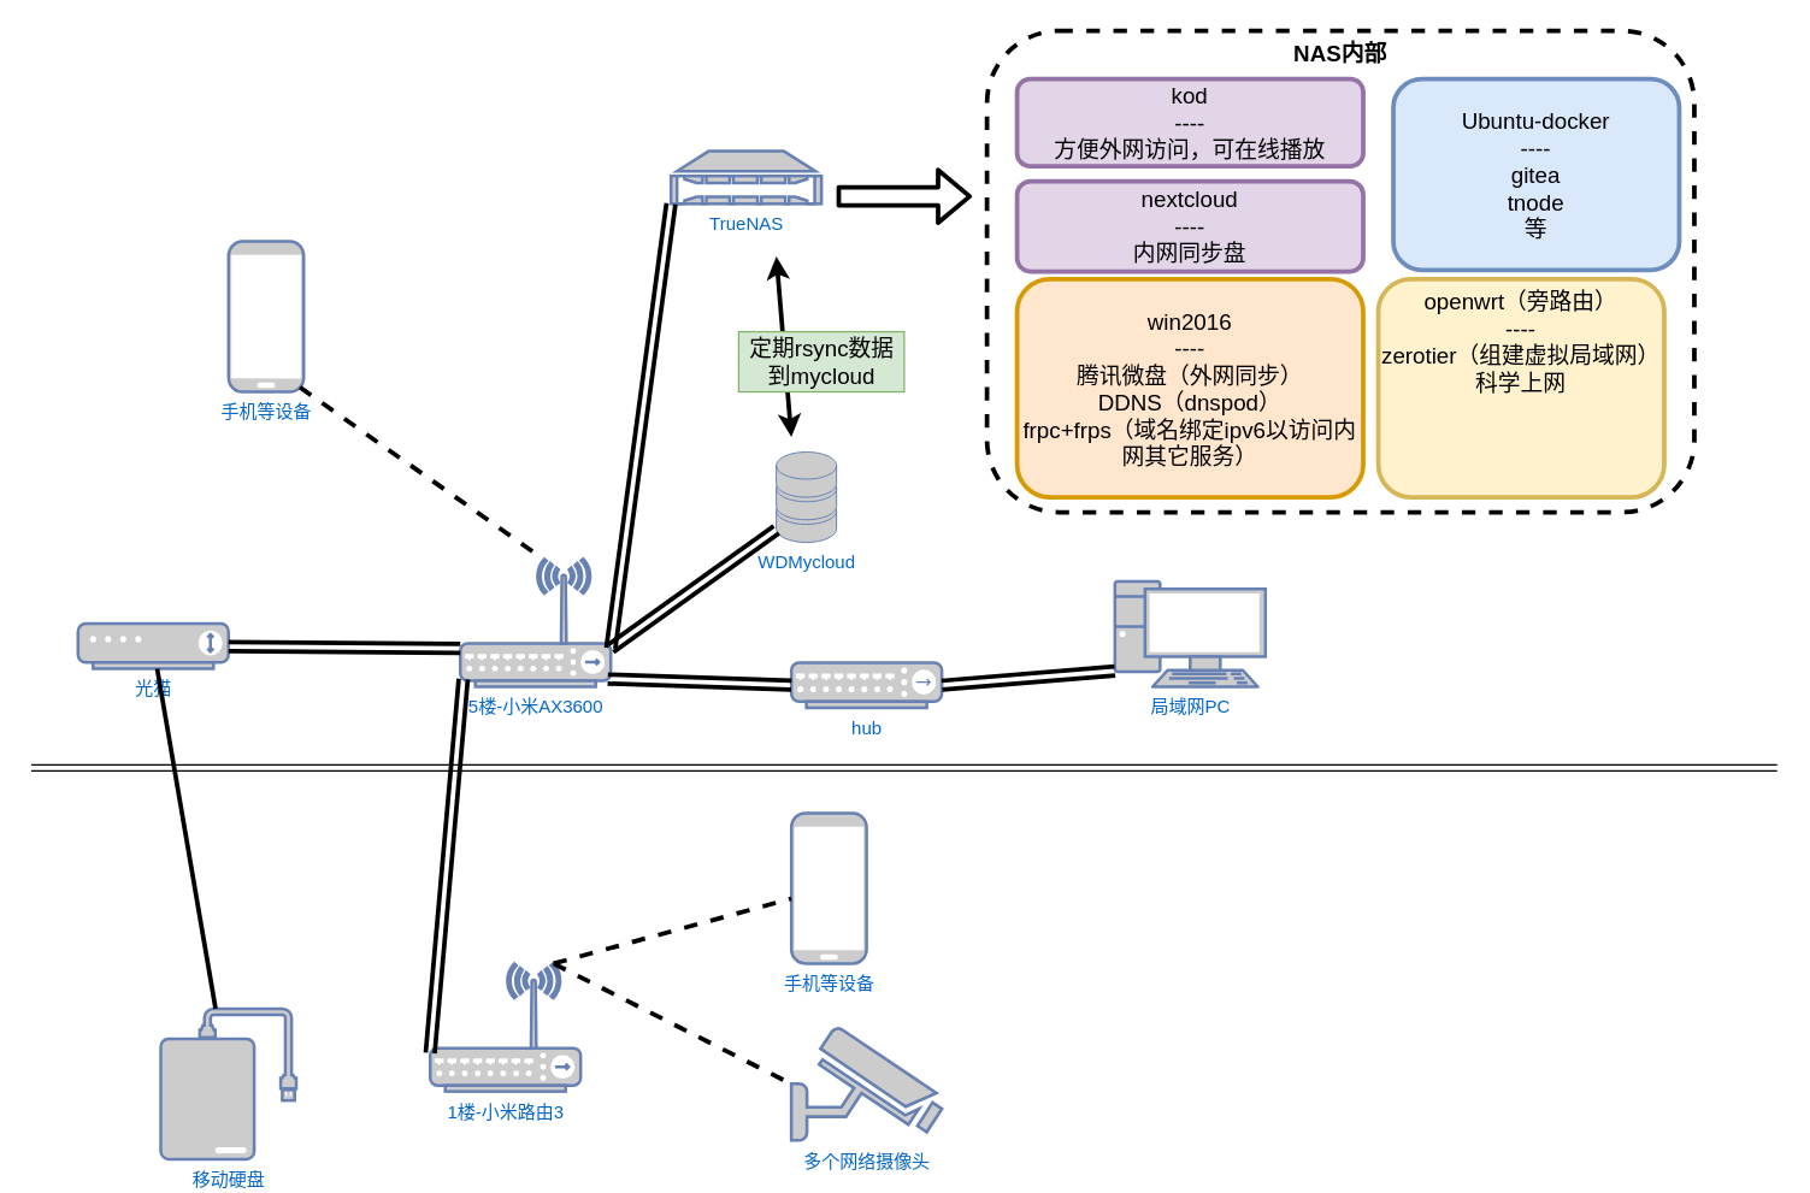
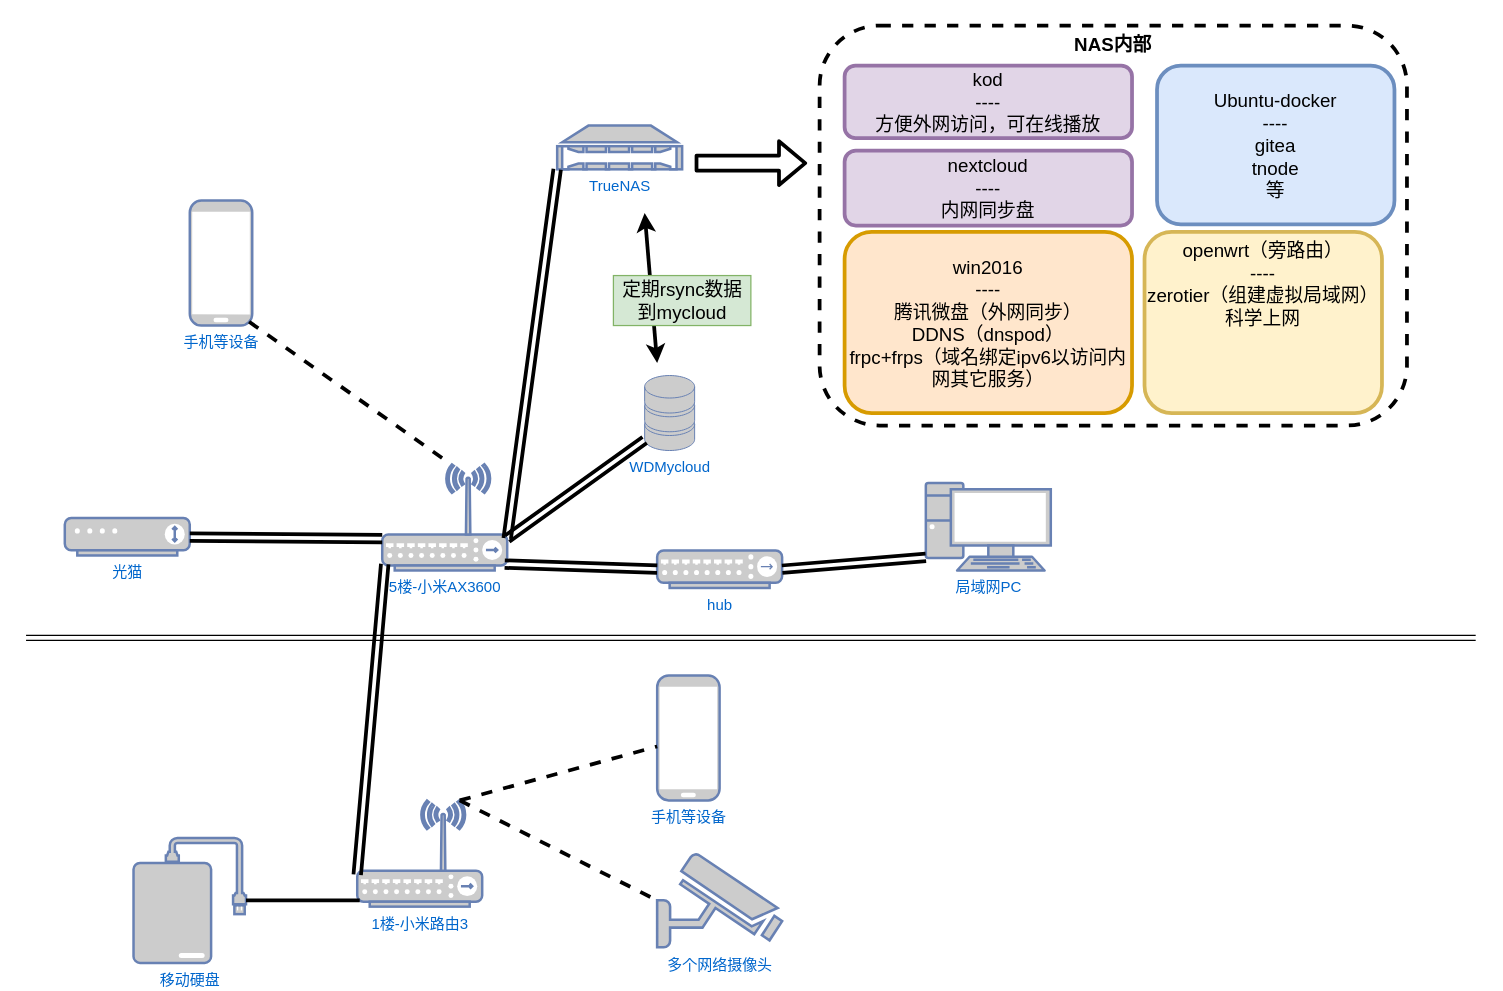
  <mxCell id="0" />
  <mxCell id="1" parent="0" />
  <mxCell id="2" value="光猫" style="fontColor=#0066CC;verticalAlign=top;verticalLabelPosition=bottom;labelPosition=center;align=center;html=1;outlineConnect=0;fillColor=#CCCCCC;strokeColor=#6881B3;gradientColor=none;gradientDirection=north;strokeWidth=2;shape=mxgraph.networks.modem;" vertex="1" parent="1"><mxGeometry x="51" y="414" width="100" height="30" as="geometry" /></mxCell>
  <mxCell id="3" value="5楼-小米AX3600" style="fontColor=#0066CC;verticalAlign=top;verticalLabelPosition=bottom;labelPosition=center;align=center;html=1;outlineConnect=0;fillColor=#CCCCCC;strokeColor=#6881B3;gradientColor=none;gradientDirection=north;strokeWidth=2;shape=mxgraph.networks.wireless_hub;" vertex="1" parent="1"><mxGeometry x="305" y="371" width="100" height="85" as="geometry" /></mxCell>
  <mxCell id="4" value="1楼-小米路由3" style="fontColor=#0066CC;verticalAlign=top;verticalLabelPosition=bottom;labelPosition=center;align=center;html=1;outlineConnect=0;fillColor=#CCCCCC;strokeColor=#6881B3;gradientColor=none;gradientDirection=north;strokeWidth=2;shape=mxgraph.networks.wireless_hub;" vertex="1" parent="1"><mxGeometry x="285" y="640" width="100" height="85" as="geometry" /></mxCell>
  <mxCell id="5" value="hub" style="fontColor=#0066CC;verticalAlign=top;verticalLabelPosition=bottom;labelPosition=center;align=center;html=1;outlineConnect=0;fillColor=#CCCCCC;strokeColor=#6881B3;gradientColor=none;gradientDirection=north;strokeWidth=2;shape=mxgraph.networks.hub;" vertex="1" parent="1"><mxGeometry x="525" y="440" width="100" height="30" as="geometry" /></mxCell>
  <mxCell id="6" value="局域网PC" style="fontColor=#0066CC;verticalAlign=top;verticalLabelPosition=bottom;labelPosition=center;align=center;html=1;outlineConnect=0;fillColor=#CCCCCC;strokeColor=#6881B3;gradientColor=none;gradientDirection=north;strokeWidth=2;shape=mxgraph.networks.pc;" vertex="1" parent="1"><mxGeometry x="740" y="386" width="100" height="70" as="geometry" /></mxCell>
  <mxCell id="7" value="手机等设备" style="fontColor=#0066CC;verticalAlign=top;verticalLabelPosition=bottom;labelPosition=center;align=center;html=1;outlineConnect=0;fillColor=#CCCCCC;strokeColor=#6881B3;gradientColor=none;gradientDirection=north;strokeWidth=2;shape=mxgraph.networks.mobile;" vertex="1" parent="1"><mxGeometry x="151" y="160" width="50" height="100" as="geometry" /></mxCell>
  <mxCell id="8" value="手机等设备" style="fontColor=#0066CC;verticalAlign=top;verticalLabelPosition=bottom;labelPosition=center;align=center;html=1;outlineConnect=0;fillColor=#CCCCCC;strokeColor=#6881B3;gradientColor=none;gradientDirection=north;strokeWidth=2;shape=mxgraph.networks.mobile;" vertex="1" parent="1"><mxGeometry x="525" y="540" width="50" height="100" as="geometry" /></mxCell>
  <mxCell id="9" value="移动硬盘" style="fontColor=#0066CC;verticalAlign=top;verticalLabelPosition=bottom;labelPosition=center;align=center;html=1;outlineConnect=0;fillColor=#CCCCCC;strokeColor=#6881B3;gradientColor=none;gradientDirection=north;strokeWidth=2;shape=mxgraph.networks.external_storage;" vertex="1" parent="1"><mxGeometry x="106" y="670" width="90" height="100" as="geometry" /></mxCell>
  <mxCell id="10" value="TrueNAS" style="fontColor=#0066CC;verticalAlign=top;verticalLabelPosition=bottom;labelPosition=center;align=center;html=1;outlineConnect=0;fillColor=#CCCCCC;strokeColor=#6881B3;gradientColor=none;gradientDirection=north;strokeWidth=2;shape=mxgraph.networks.nas_filer;" vertex="1" parent="1"><mxGeometry x="445" y="100" width="100" height="35" as="geometry" /></mxCell>
  <mxCell id="11" value="" style="shape=link;html=1;" edge="1" parent="1"><mxGeometry width="50" height="50" relative="1" as="geometry"><mxPoint x="20" y="510" as="sourcePoint" /><mxPoint x="1180" y="510" as="targetPoint" /></mxGeometry></mxCell>
  <mxCell id="12" value="" style="shape=link;html=1;strokeWidth=3;entryX=0;entryY=0.7;entryDx=0;entryDy=0;entryPerimeter=0;" edge="1" parent="1" source="2" target="3"><mxGeometry width="50" height="50" relative="1" as="geometry"><mxPoint x="215" y="440" as="sourcePoint" /><mxPoint x="265" y="390" as="targetPoint" /></mxGeometry></mxCell>
  <mxCell id="13" value="" style="shape=link;html=1;strokeWidth=3;entryX=0.02;entryY=0.94;entryDx=0;entryDy=0;entryPerimeter=0;exitX=0;exitY=0.7;exitDx=0;exitDy=0;exitPerimeter=0;" edge="1" parent="1" source="4" target="3"><mxGeometry width="50" height="50" relative="1" as="geometry"><mxPoint x="265" y="570" as="sourcePoint" /><mxPoint x="315" y="520" as="targetPoint" /></mxGeometry></mxCell>
  <mxCell id="14" value="" style="shape=link;html=1;strokeWidth=3;entryX=0;entryY=0.5;entryDx=0;entryDy=0;entryPerimeter=0;exitX=0.98;exitY=0.94;exitDx=0;exitDy=0;exitPerimeter=0;" edge="1" parent="1" source="3" target="5"><mxGeometry width="50" height="50" relative="1" as="geometry"><mxPoint x="425" y="450" as="sourcePoint" /><mxPoint x="475" y="400" as="targetPoint" /></mxGeometry></mxCell>
  <mxCell id="15" value="" style="shape=link;html=1;strokeWidth=3;entryX=0;entryY=1;entryDx=0;entryDy=0;entryPerimeter=0;exitX=1;exitY=0.7;exitDx=0;exitDy=0;exitPerimeter=0;" edge="1" parent="1" source="3" target="10"><mxGeometry width="50" height="50" relative="1" as="geometry"><mxPoint x="435" y="400" as="sourcePoint" /><mxPoint x="485" y="350" as="targetPoint" /></mxGeometry></mxCell>
  <mxCell id="16" value="" style="endArrow=none;dashed=1;html=1;strokeWidth=3;entryX=0.55;entryY=0;entryDx=0;entryDy=0;entryPerimeter=0;exitX=0.95;exitY=0.97;exitDx=0;exitDy=0;exitPerimeter=0;" edge="1" parent="1" source="7" target="3"><mxGeometry width="50" height="50" relative="1" as="geometry"><mxPoint x="295" y="350" as="sourcePoint" /><mxPoint x="345" y="300" as="targetPoint" /></mxGeometry></mxCell>
  <mxCell id="17" value="" style="shape=link;html=1;strokeWidth=3;entryX=0;entryY=0.85;entryDx=0;entryDy=0;entryPerimeter=0;exitX=1;exitY=0.5;exitDx=0;exitDy=0;exitPerimeter=0;" edge="1" parent="1" source="5" target="6"><mxGeometry width="50" height="50" relative="1" as="geometry"><mxPoint x="655" y="450" as="sourcePoint" /><mxPoint x="705" y="400" as="targetPoint" /></mxGeometry></mxCell>
- <mxCell id="18" value="" style="endArrow=none;html=1;strokeWidth=3;" edge="1" parent="1" source="9" target="2"><mxGeometry width="50" height="50" relative="1" as="geometry"><mxPoint x="225" y="670" as="sourcePoint" /><mxPoint x="275" y="620" as="targetPoint" /></mxGeometry></mxCell>
+ <mxCell id="18" value="" style="endArrow=none;html=1;strokeWidth=3;entryX=0.02;entryY=0.94;entryDx=0;entryDy=0;entryPerimeter=0;" edge="1" parent="1" source="9" target="4"><mxGeometry width="50" height="50" relative="1" as="geometry"><mxPoint x="225" y="670" as="sourcePoint" /><mxPoint x="275" y="620" as="targetPoint" /></mxGeometry></mxCell>
  <mxCell id="19" value="" style="endArrow=none;dashed=1;html=1;strokeWidth=3;exitX=0.82;exitY=0;exitDx=0;exitDy=0;exitPerimeter=0;" edge="1" parent="1" source="4" target="8"><mxGeometry width="50" height="50" relative="1" as="geometry"><mxPoint x="425" y="600" as="sourcePoint" /><mxPoint x="475" y="550" as="targetPoint" /></mxGeometry></mxCell>
  <mxCell id="20" value="" style="endArrow=none;dashed=1;html=1;strokeWidth=3;exitX=0.82;exitY=0;exitDx=0;exitDy=0;exitPerimeter=0;entryX=0;entryY=0.5;entryDx=0;entryDy=0;entryPerimeter=0;" edge="1" parent="1" source="4" target="30"><mxGeometry width="50" height="50" relative="1" as="geometry"><mxPoint x="435" y="690" as="sourcePoint" /><mxPoint x="530" y="707.611" as="targetPoint" /></mxGeometry></mxCell>
  <mxCell id="21" value="" style="shape=flexArrow;endArrow=classic;html=1;strokeWidth=3;" edge="1" parent="1"><mxGeometry width="50" height="50" relative="1" as="geometry"><mxPoint x="555" y="130" as="sourcePoint" /><mxPoint x="645" y="130" as="targetPoint" /></mxGeometry></mxCell>
  <mxCell id="22" value="WDMycloud" style="fontColor=#0066CC;verticalAlign=top;verticalLabelPosition=bottom;labelPosition=center;align=center;html=1;outlineConnect=0;fillColor=#CCCCCC;strokeColor=#6881B3;gradientColor=none;gradientDirection=north;strokeWidth=2;shape=mxgraph.networks.storage;" vertex="1" parent="1"><mxGeometry x="515" y="300" width="40" height="60" as="geometry" /></mxCell>
  <mxCell id="23" value="" style="shape=link;html=1;strokeWidth=3;entryX=0;entryY=0.86;entryDx=0;entryDy=0;entryPerimeter=0;exitX=1;exitY=0.7;exitDx=0;exitDy=0;exitPerimeter=0;" edge="1" parent="1" source="3" target="22"><mxGeometry width="50" height="50" relative="1" as="geometry"><mxPoint x="435" y="430" as="sourcePoint" /><mxPoint x="485" y="380" as="targetPoint" /></mxGeometry></mxCell>
  <mxCell id="24" value="NAS内部&lt;br style=&quot;font-size: 15px;&quot;&gt;" style="rounded=1;whiteSpace=wrap;html=1;dashed=1;strokeWidth=3;verticalAlign=top;fontSize=15;fontStyle=1" vertex="1" parent="1"><mxGeometry x="655" y="20" width="470" height="320" as="geometry" /></mxCell>
  <mxCell id="25" value="openwrt（旁路由）&lt;br&gt;----&lt;br&gt;zerotier（组建虚拟局域网）&lt;br&gt;科学上网" style="rounded=1;whiteSpace=wrap;html=1;strokeWidth=3;fontSize=15;verticalAlign=top;fillColor=#fff2cc;strokeColor=#d6b656;" vertex="1" parent="1"><mxGeometry x="915" y="185" width="190" height="145" as="geometry" /></mxCell>
  <mxCell id="26" value="win2016&lt;br&gt;----&lt;br&gt;腾讯微盘（外网同步）&lt;br&gt;DDNS（dnspod）&lt;br&gt;frpc+frps（域名绑定ipv6以访问内网其它服务）" style="rounded=1;whiteSpace=wrap;html=1;strokeWidth=3;fontSize=15;fillColor=#ffe6cc;strokeColor=#d79b00;" vertex="1" parent="1"><mxGeometry x="675" y="185" width="230" height="145" as="geometry" /></mxCell>
  <mxCell id="27" value="Ubuntu-docker&lt;br&gt;----&lt;br&gt;gitea&lt;br&gt;tnode&lt;br&gt;等" style="rounded=1;whiteSpace=wrap;html=1;strokeWidth=3;fontSize=15;fillColor=#dae8fc;strokeColor=#6c8ebf;" vertex="1" parent="1"><mxGeometry x="925" y="52" width="190" height="127" as="geometry" /></mxCell>
  <mxCell id="28" value="nextcloud&lt;br&gt;----&lt;br&gt;内网同步盘" style="rounded=1;whiteSpace=wrap;html=1;strokeWidth=3;fontSize=15;fillColor=#e1d5e7;strokeColor=#9673a6;" vertex="1" parent="1"><mxGeometry x="675" y="120" width="230" height="60" as="geometry" /></mxCell>
  <mxCell id="29" value="kod&lt;br&gt;----&lt;br&gt;方便外网访问，可在线播放" style="rounded=1;whiteSpace=wrap;html=1;strokeWidth=3;fontSize=15;fillColor=#e1d5e7;strokeColor=#9673a6;" vertex="1" parent="1"><mxGeometry x="675" y="52" width="230" height="58" as="geometry" /></mxCell>
  <mxCell id="30" value="&lt;span&gt;多个网络摄像头&lt;/span&gt;" style="fontColor=#0066CC;verticalAlign=top;verticalLabelPosition=bottom;labelPosition=center;align=center;html=1;outlineConnect=0;fillColor=#CCCCCC;strokeColor=#6881B3;gradientColor=none;gradientDirection=north;strokeWidth=2;shape=mxgraph.networks.security_camera;" vertex="1" parent="1"><mxGeometry x="525" y="682.5" width="100" height="75" as="geometry" /></mxCell>
  <mxCell id="31" value="" style="endArrow=classic;startArrow=classic;html=1;strokeWidth=3;fontSize=15;" edge="1" parent="1"><mxGeometry width="50" height="50" relative="1" as="geometry"><mxPoint x="525" y="290" as="sourcePoint" /><mxPoint x="515" y="170" as="targetPoint" /></mxGeometry></mxCell>
  <mxCell id="32" value="定期rsync数据&lt;br&gt;到mycloud" style="text;html=1;align=center;verticalAlign=middle;resizable=0;points=[];autosize=1;fontSize=15;fillColor=#d5e8d4;strokeColor=#82b366;" vertex="1" parent="1"><mxGeometry x="490" y="220" width="110" height="40" as="geometry" /></mxCell>
